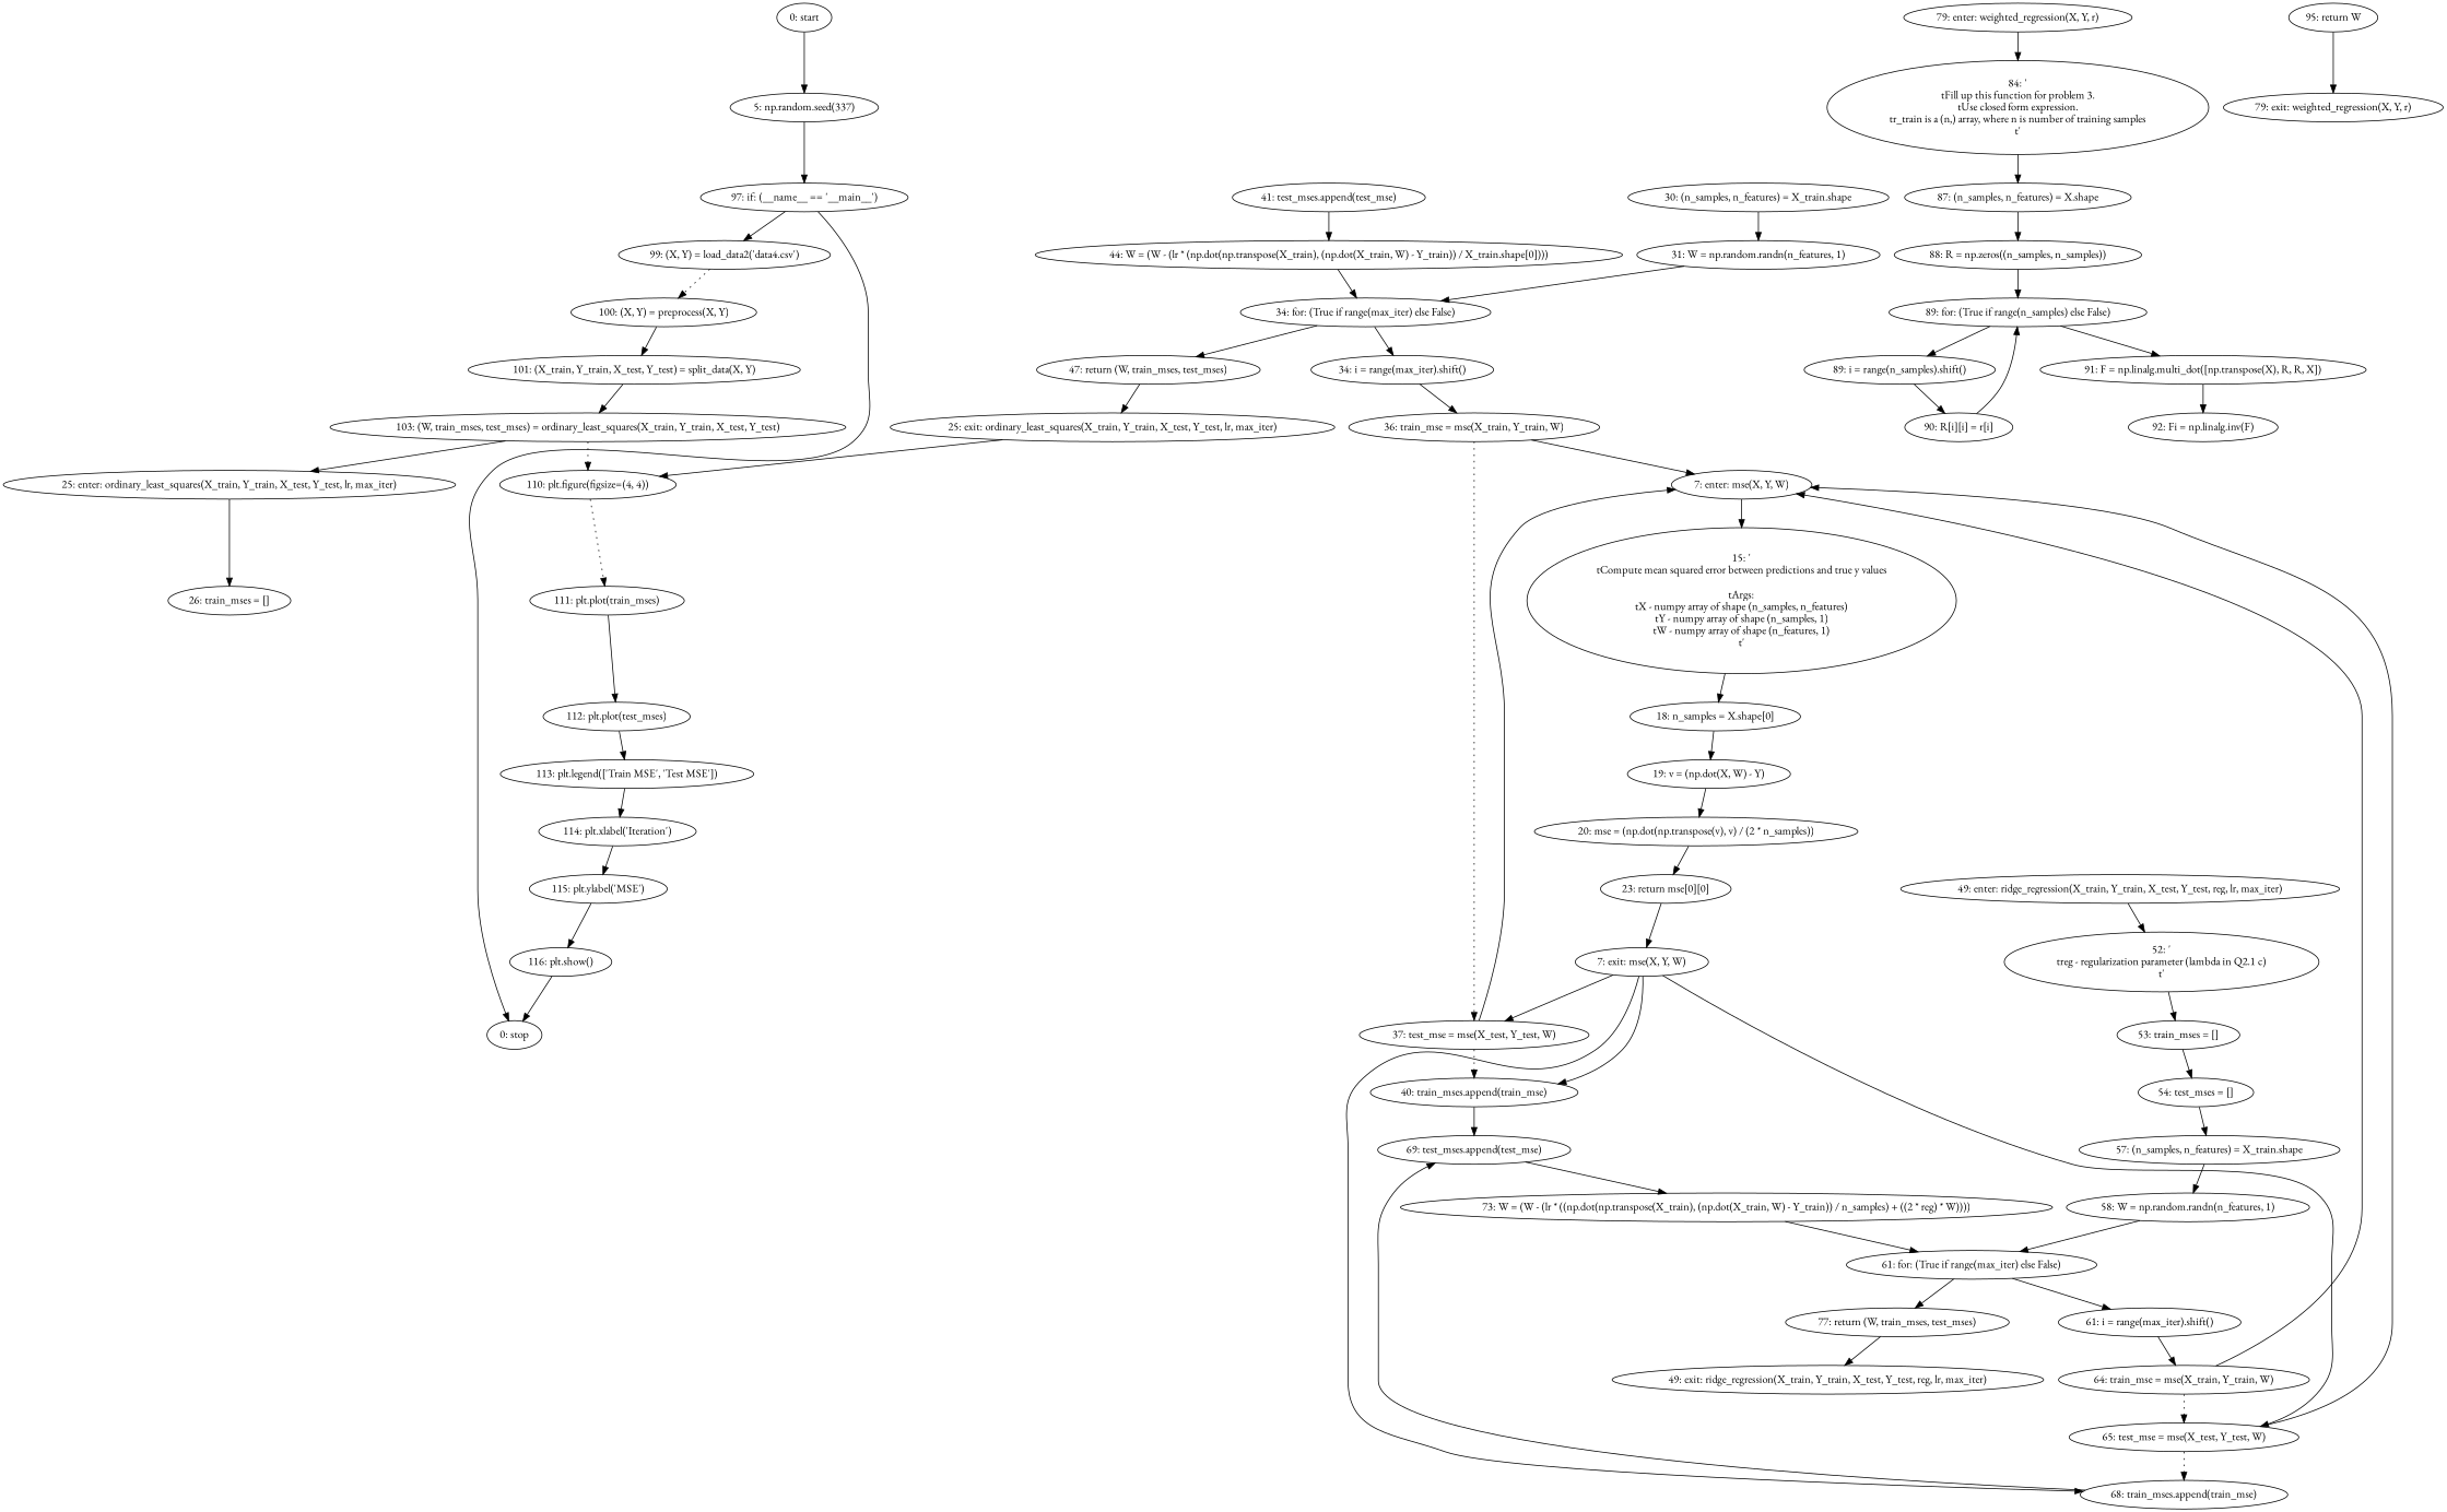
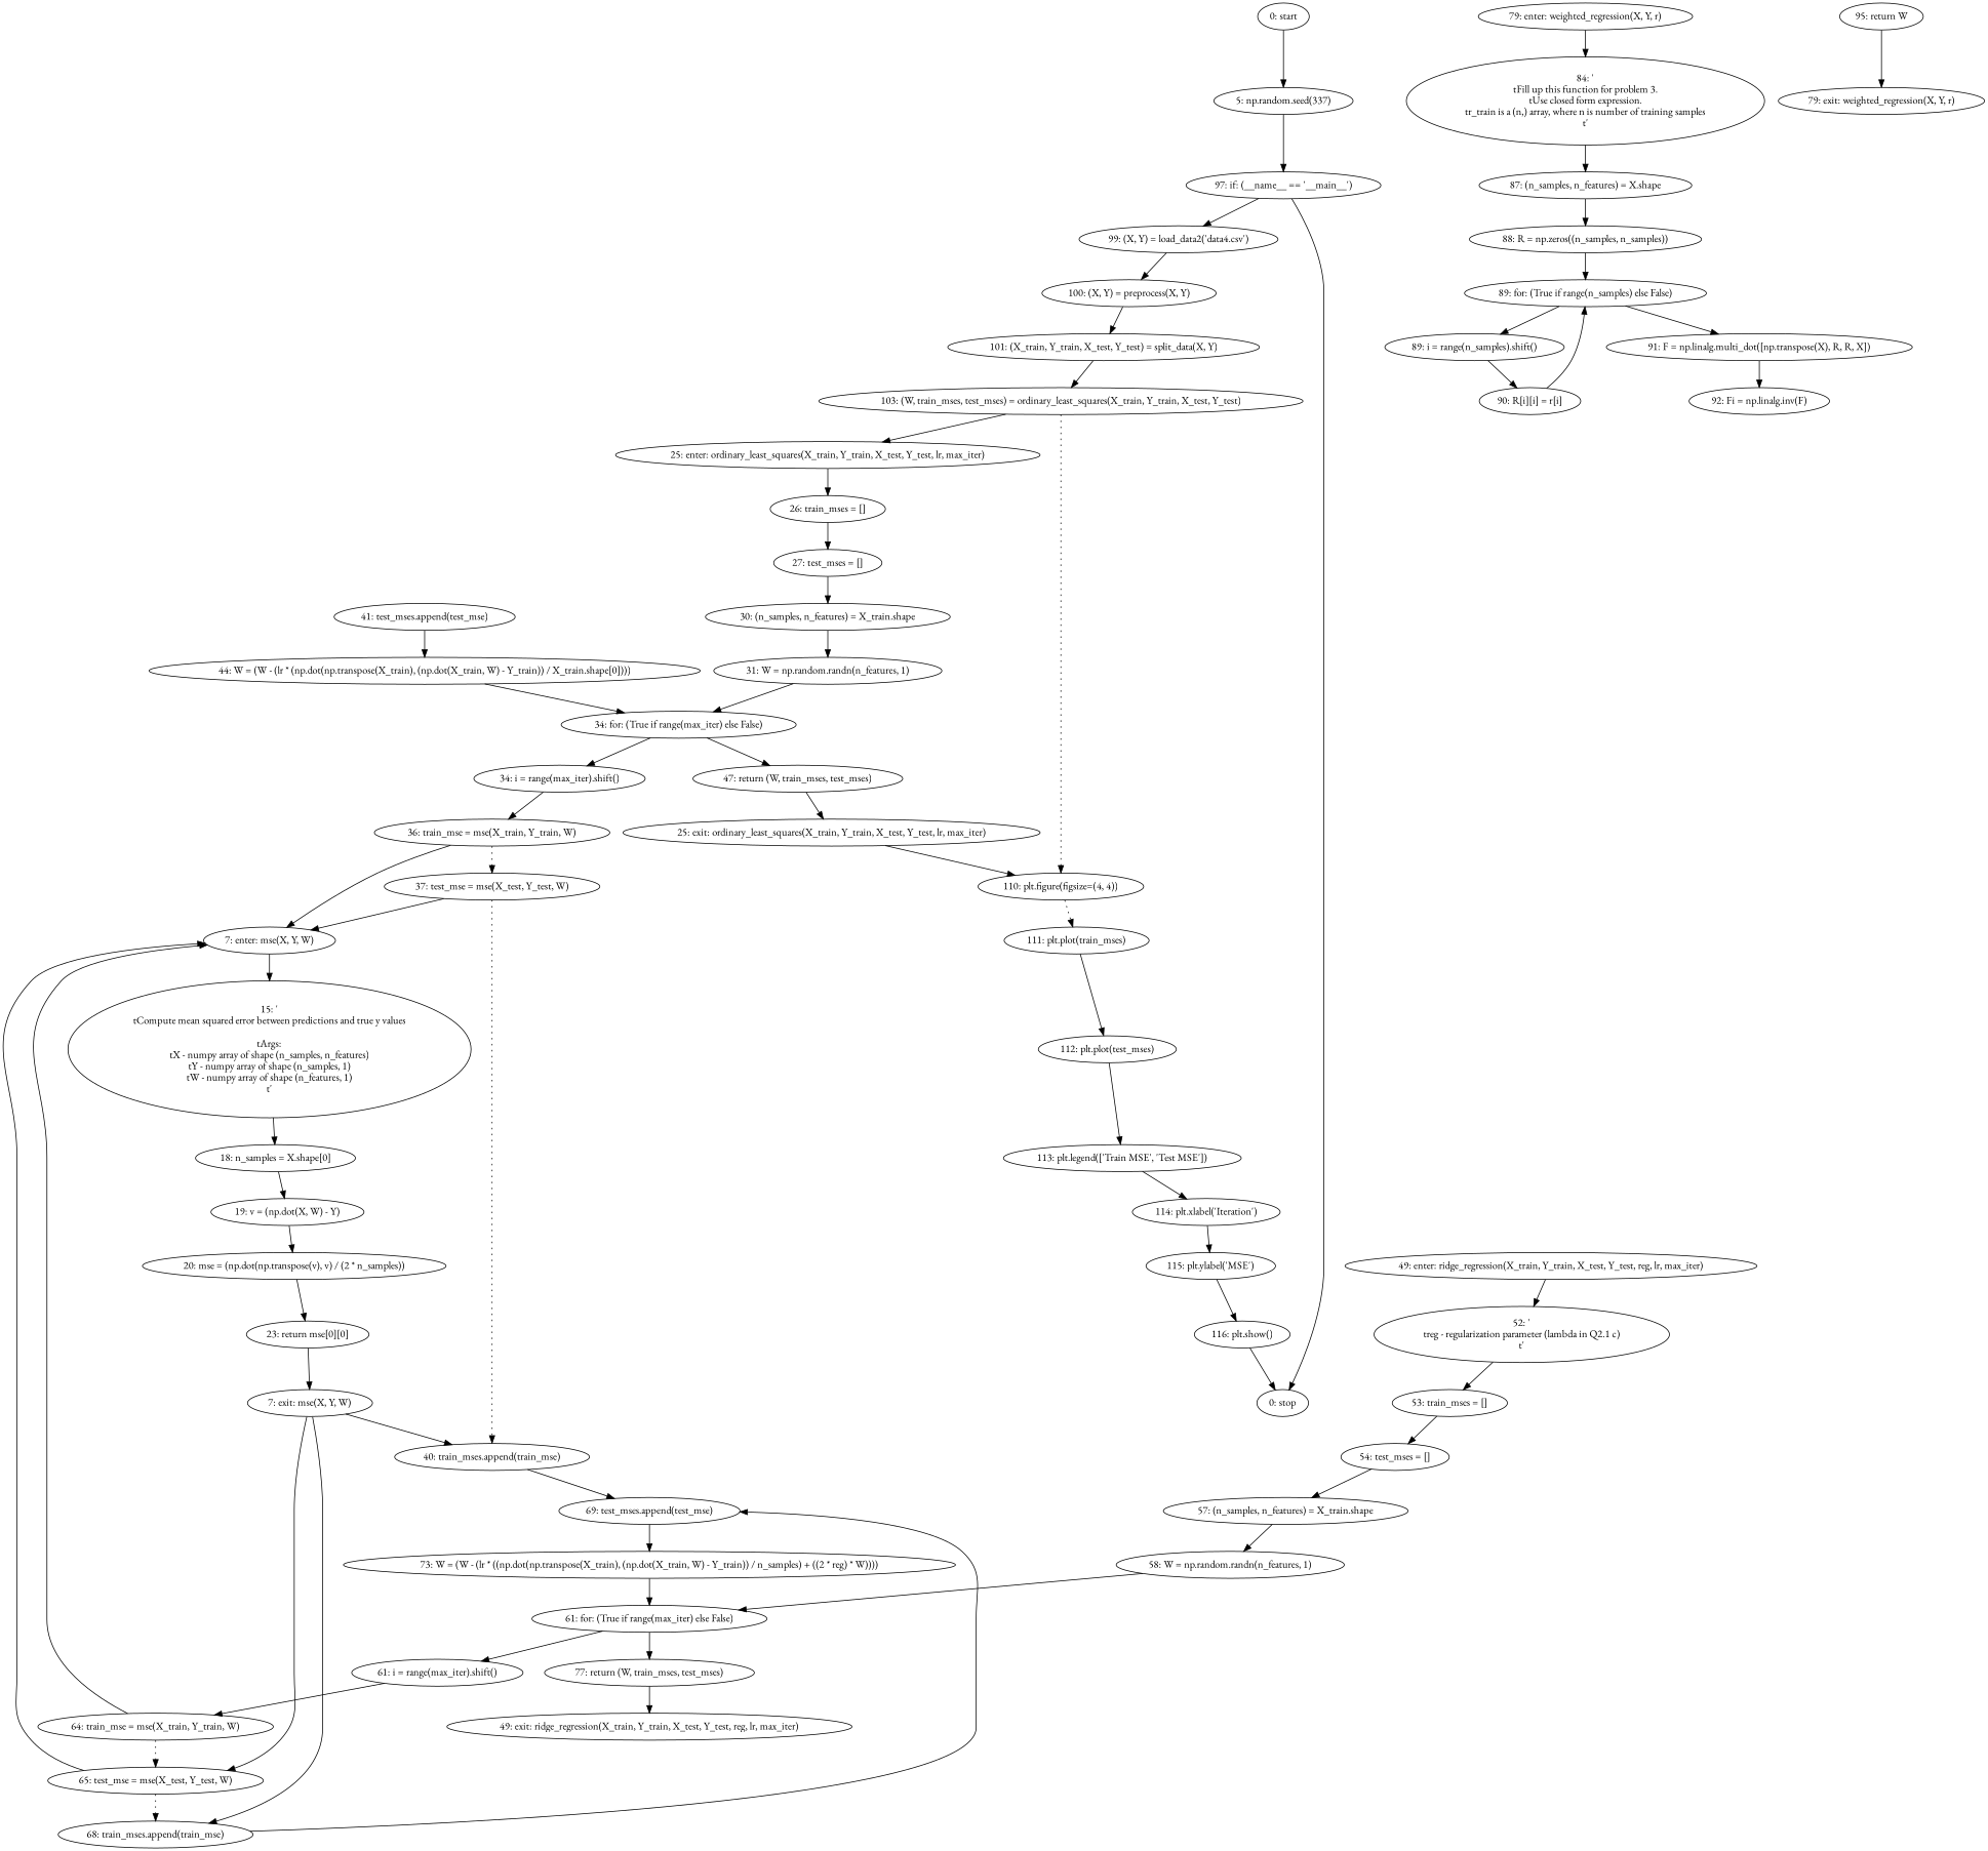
  strict digraph {
    fontname="EB Garamond"
    node [fontname="EB Garamond"]
    edge [fontname="EB Garamond"]
    n1 [label="0: start"]
    n2 [label="5: np.random.seed(337)"]
    n3 [label="97: if: (__name__ == '__main__')"]
    n4 [label="99: (X, Y) = load_data2('data4.csv')"]
    n5 [label="0: stop"]
    n6 [label="100: (X, Y) = preprocess(X, Y)"]
    n7 [label="101: (X_train, Y_train, X_test, Y_test) = split_data(X, Y)"]
    n8 [label="7: enter: mse(X, Y, W)"]
    n9 [label="15: '\n\tCompute mean squared error between predictions and true y values\n\n\tArgs:\n\tX - numpy array of shape (n_samples, n_features)\n\tY - numpy array of shape (n_samples, 1)\n\tW - numpy array of shape (n_features, 1)\n\t'"]
    n10 [label="18: n_samples = X.shape[0]"]
    n11 [label="19: v = (np.dot(X, W) - Y)"]
    n12 [label="20: mse = (np.dot(np.transpose(v), v) / (2 * n_samples))"]
    n13 [label="36: train_mse = mse(X_train, Y_train, W)"]
    n14 [label="37: test_mse = mse(X_test, Y_test, W)"]
    n15 [label="40: train_mses.append(train_mse)"]
    n16 [label="69: test_mses.append(test_mse)"]
    n17 [label="41: test_mses.append(test_mse)"]
    n18 [label="44: W = (W - (lr * (np.dot(np.transpose(X_train), (np.dot(X_train, W) - Y_train)) / X_train.shape[0])))"]
    n19 [label="34: for: (True if range(max_iter) else False)"]
    n20 [label="64: train_mse = mse(X_train, Y_train, W)"]
    n21 [label="65: test_mse = mse(X_test, Y_test, W)"]
    n22 [label="68: train_mses.append(train_mse)"]
    n23 [label="73: W = (W - (lr * ((np.dot(np.transpose(X_train), (np.dot(X_train, W) - Y_train)) / n_samples) + ((2 * reg) * W))))"]
    n24 [label="61: for: (True if range(max_iter) else False)"]
    n25 [label="7: exit: mse(X, Y, W)"]
    n26 [label="23: return mse[0][0]"]
    n27 [label="25: enter: ordinary_least_squares(X_train, Y_train, X_test, Y_test, lr, max_iter)"]
    n28 [label="26: train_mses = []"]
+   n29 [label="27: test_mses = []"]
    n30 [label="30: (n_samples, n_features) = X_train.shape"]
    n31 [label="31: W = np.random.randn(n_features, 1)"]
    n32 [label="103: (W, train_mses, test_mses) = ordinary_least_squares(X_train, Y_train, X_test, Y_test)"]
    n33 [label="110: plt.figure(figsize=(4, 4))"]
    n34 [label="111: plt.plot(train_mses)"]
    n35 [label="112: plt.plot(test_mses)"]
    n36 [label="113: plt.legend(['Train MSE', 'Test MSE'])"]
    n37 [label="25: exit: ordinary_least_squares(X_train, Y_train, X_test, Y_test, lr, max_iter)"]
    n38 [label="47: return (W, train_mses, test_mses)"]
    n39 [label="34: i = range(max_iter).shift()"]
    n40 [label="49: enter: ridge_regression(X_train, Y_train, X_test, Y_test, reg, lr, max_iter)"]
    n41 [label="52: '\n\treg - regularization parameter (lambda in Q2.1 c)\n\t'"]
    n42 [label="53: train_mses = []"]
    n43 [label="54: test_mses = []"]
    n44 [label="57: (n_samples, n_features) = X_train.shape"]
    n45 [label="49: exit: ridge_regression(X_train, Y_train, X_test, Y_test, reg, lr, max_iter)"]
    n46 [label="77: return (W, train_mses, test_mses)"]
    n47 [label="58: W = np.random.randn(n_features, 1)"]
    n48 [label="61: i = range(max_iter).shift()"]
    n49 [label="79: enter: weighted_regression(X, Y, r)"]
    n50 [label="84: '\n\tFill up this function for problem 3.\n\tUse closed form expression.\n\tr_train is a (n,) array, where n is number of training samples\n\t'"]
    n51 [label="87: (n_samples, n_features) = X.shape"]
    n52 [label="88: R = np.zeros((n_samples, n_samples))"]
    n53 [label="89: for: (True if range(n_samples) else False)"]
    n54 [label="79: exit: weighted_regression(X, Y, r)"]
    n55 [label="95: return W"]
    n56 [label="89: i = range(n_samples).shift()"]
    n57 [label="91: F = np.linalg.multi_dot([np.transpose(X), R, R, X])"]
    n58 [label="90: R[i][i] = r[i]"]
    n59 [label="92: Fi = np.linalg.inv(F)"]
    n60 [label="114: plt.xlabel('Iteration')"]
    n61 [label="115: plt.ylabel('MSE')"]
    n62 [label="116: plt.show()"]
    n1 -> n2
    n2 -> n3
    n3 -> n4
    n3 -> n5
-   n4 -> n6 [style=dotted]
+   n4 -> n6
    n6 -> n7
    n7 -> n32
    n8 -> n9
    n9 -> n10
    n10 -> n11
    n11 -> n12
    n12 -> n26
    n13 -> n8
    n13 -> n14 [style=dotted weight=100]
    n14 -> n8
    n14 -> n15 [style=dotted weight=100]
    n15 -> n16
    n16 -> n23
    n17 -> n18
    n18 -> n19
    n19 -> n38
    n19 -> n39
    n20 -> n8
    n20 -> n21 [style=dotted weight=100]
    n21 -> n8
    n21 -> n22 [style=dotted weight=100]
    n22 -> n16
    n23 -> n24
    n24 -> n46
    n24 -> n48
-   n25 -> n14
    n25 -> n15
    n25 -> n21
    n25 -> n22
    n26 -> n25
    n27 -> n28
+   n28 -> n29
+   n29 -> n30
    n30 -> n31
    n31 -> n19
    n32 -> n27
    n32 -> n33 [style=dotted weight=100]
    n33 -> n34 [style=dotted]
    n34 -> n35
    n35 -> n36
    n36 -> n60
    n37 -> n33
    n38 -> n37
    n39 -> n13
    n40 -> n41
    n41 -> n42
    n42 -> n43
    n43 -> n44
    n44 -> n47
    n46 -> n45
    n47 -> n24
    n48 -> n20
    n49 -> n50
    n50 -> n51
    n51 -> n52
    n52 -> n53
    n53 -> n56
    n53 -> n57
    n55 -> n54
    n56 -> n58
    n57 -> n59
    n58 -> n53
    n60 -> n61
    n61 -> n62
    n62 -> n5
  }
